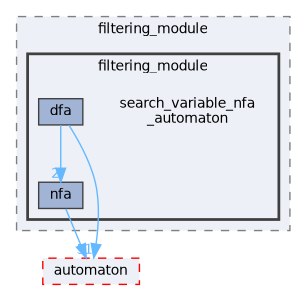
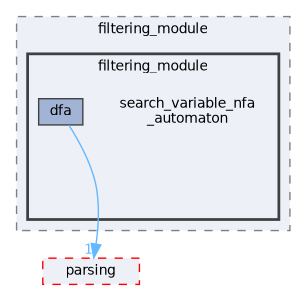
  digraph {
    compound=true
    node [fontname=Helvetica fontsize=10 shape=box color=grey25 fillcolor="#a2b4d6" style=filled]
    edge [color=steelblue1 fontcolor=steelblue1 fontname=Helvetica fontsize=10 labeldistance=1.5 labelfontname=Helvetica labelfontsize=10]
    n1 [height=0.2 label="search_variable_nfa\l_automaton" shape=plaintext width=0.4 color="" fillcolor="" style=""]
    n2 [height=0.2 label=dfa width=0.4]
-   n3 [height=0.2 label=nfa width=0.4]
-   n4 [color=red fillcolor="#edf0f7" height=0.2 label=automaton style="filled,dashed" width=0.4]
+   n4 [color=red fillcolor="#edf0f7" height=0.2 label=parsing style="filled,dashed" width=0.4]
    subgraph cluster_1 {
      bgcolor="#edf0f7"
      fontname=Helvetica
      fontsize=10
      label=filtering_module
      pencolor=grey50
      style="filled,dashed"
      subgraph cluster_2 {
        bgcolor="#edf0f7"
        fontname=Helvetica
        fontsize=10
        label=filtering_module
        pencolor=grey25
        style="filled,bold"
        n1
        n2
-       n3
      }
    }
-   n2 -> n3 [headlabel=2]
    n2 -> n4 [headlabel=1]
-   n3 -> n4 [headlabel=5]
  }
